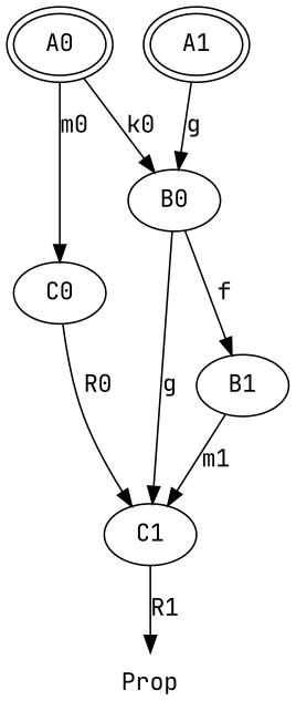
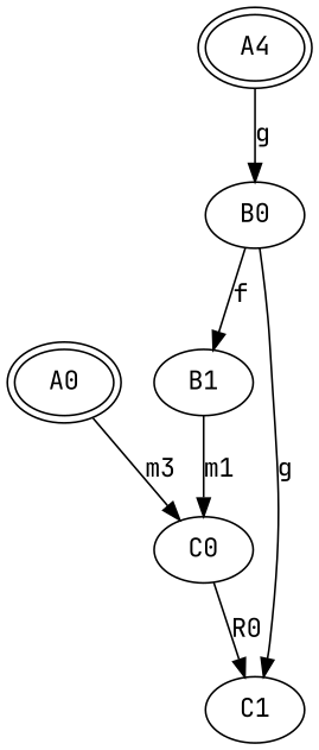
  digraph {
    fontname="JetBrains Mono"
    node [fontname="JetBrains Mono" peripheries=1]
    edge [fontname="JetBrains Mono"]
    n1 [label=A0 peripheries=2]
    n2 [label=C0]
    n3 [label=B0]
    n4 [label=C1]
    n5 [label=B1]
-   n6 [label=A1 peripheries=2]
-   Prop [peripheries=0]
-   n1 -> n2 [label=m0]
-   n1 -> n3 [label=k0]
+   n6 [label=A4 peripheries=2]
+   n1 -> n2 [label=m3]
    n2 -> n4 [label=R0]
    n3 -> n4 [label=g]
    n3 -> n5 [label=f]
-   n4 -> Prop [label=R1]
-   n5 -> n4 [label=m1]
+   n5 -> n2 [label=m1]
    n6 -> n3 [label=g]
  }
